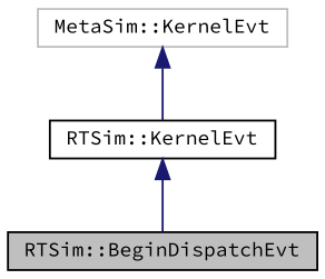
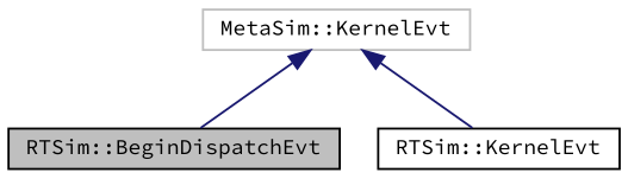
  digraph {
    fontname="Source Code Pro"
    node [color=black fillcolor=white fontname="Source Code Pro" fontsize=10 shape=record style=filled]
    edge [color=midnightblue dir=back fontname="Source Code Pro" fontsize=10 labelfontname=Helvetica labelfontsize=10 style=solid]
    n1 [fillcolor=grey75 fontcolor=black height=0.2 label="RTSim::BeginDispatchEvt" width=0.4]
    n2 [height=0.2 label="RTSim::KernelEvt" width=0.4]
    n3 [color=grey75 height=0.2 label="MetaSim::KernelEvt" width=0.4]
-   n2 -> n1
+   n3 -> n1
    n3 -> n2
  }
